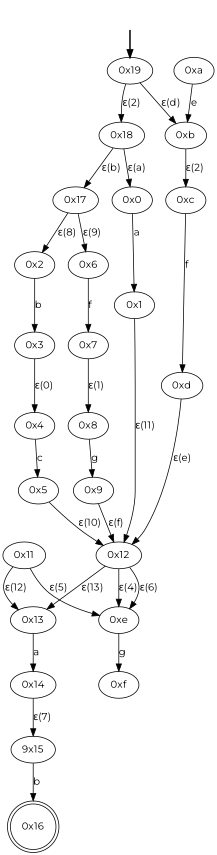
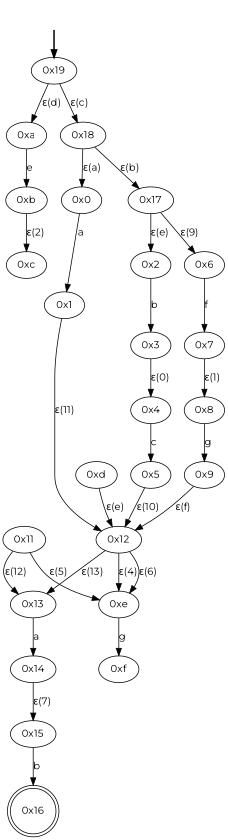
  digraph {
    fontname=Montserrat
    node [fontname=Montserrat]
    edge [fontname=Montserrat]
    fake [style=invisible]
    "0x19" [root=true]
    "0xa"
    "0x18"
    "0xb"
    "0xc"
    "0x8"
    "0x9"
    "0x12"
    "0x16" [shape=doublecircle]
    "0xd"
    "0x1"
    "0xe"
    "0x13"
    "0x14"
-   "0x15" [label="9x15"]
+   "0x15"
    "0x11"
    "0xf"
    "0x3"
    "0x4"
    "0x5"
    "0x6"
    "0x7"
    "0x0"
    "0x17"
    "0x2"
    fake -> "0x19" [style=bold]
-   "0x19" -> "0xb" [label="ε(d)"]
-   "0x19" -> "0x18" [label="ε(2)"]
+   "0x19" -> "0xa" [label="ε(d)"]
+   "0x19" -> "0x18" [label="ε(c)"]
    "0xa" -> "0xb" [label=e]
    "0x18" -> "0x0" [label="ε(a)"]
    "0x18" -> "0x17" [label="ε(b)"]
    "0xb" -> "0xc" [label="ε(2)"]
-   "0xc" -> "0xd" [label=f]
    "0x8" -> "0x9" [label=g]
    "0x9" -> "0x12" [label="ε(f)"]
    "0x12" -> "0xe" [label="ε(4)"]
    "0x12" -> "0xe" [label="ε(6)"]
    "0x12" -> "0x13" [label="ε(13)"]
    "0xd" -> "0x12" [label="ε(e)"]
    "0x1" -> "0x12" [label="ε(11)"]
    "0xe" -> "0xf" [label=g]
    "0x13" -> "0x14" [label=a]
    "0x14" -> "0x15" [label="ε(7)"]
    "0x15" -> "0x16" [label=b]
    "0x11" -> "0xe" [label="ε(5)"]
    "0x11" -> "0x13" [label="ε(12)"]
    "0x3" -> "0x4" [label="ε(0)"]
    "0x4" -> "0x5" [label=c]
    "0x5" -> "0x12" [label="ε(10)"]
    "0x6" -> "0x7" [label=f]
    "0x7" -> "0x8" [label="ε(1)"]
    "0x0" -> "0x1" [label=a]
    "0x17" -> "0x6" [label="ε(9)"]
-   "0x17" -> "0x2" [label="ε(8)"]
+   "0x17" -> "0x2" [label="ε(e)"]
    "0x2" -> "0x3" [label=b]
  }
